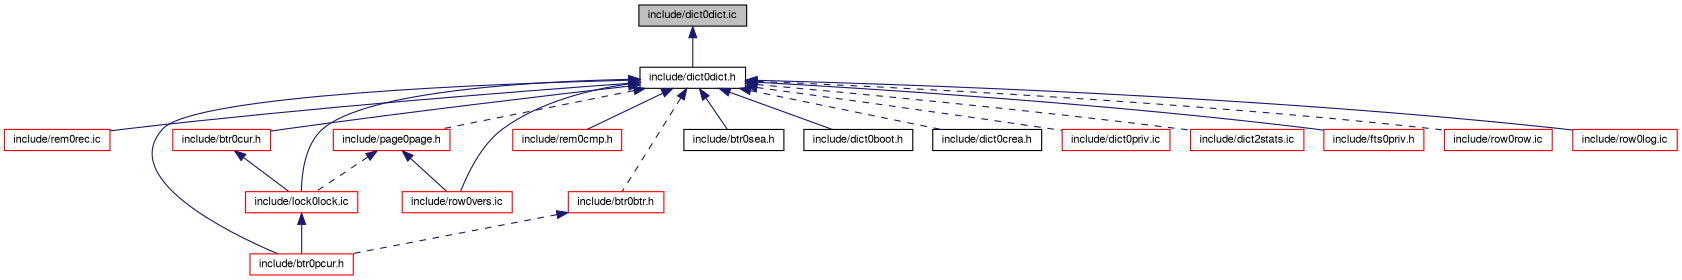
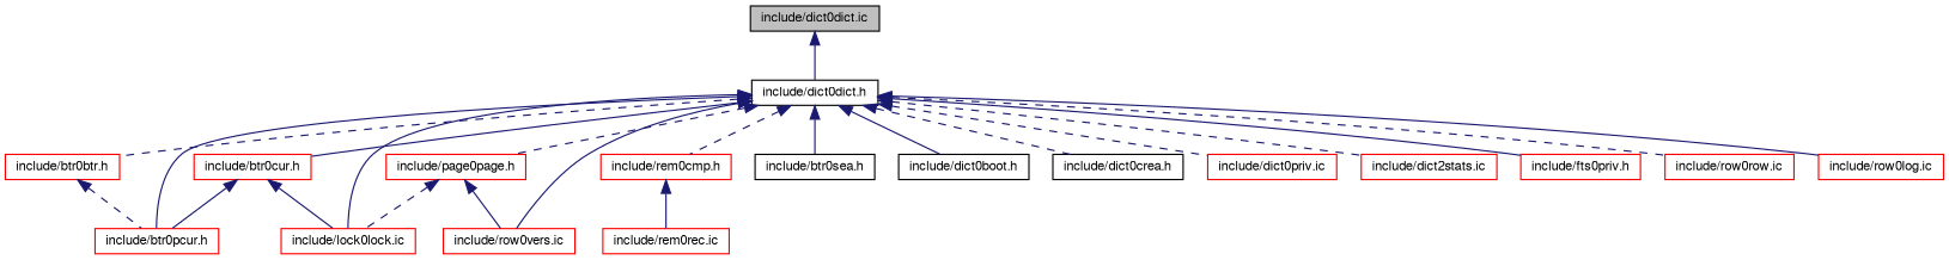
  digraph {
    node [color=red fontname=FreeSans fontsize=10 shape=record]
    edge [color=midnightblue dir=back fontname=FreeSans fontsize=10 labelfontname=FreeSans labelfontsize=10 style=solid]
    n1 [color=black fillcolor=grey75 fontcolor=black height=0.2 label="include/dict0dict.ic" style=filled width=0.4]
    n2 [color=black height=0.2 label="include/dict0dict.h" width=0.4]
    n3 [height=0.2 label="include/rem0rec.ic" width=0.4]
    n4 [height=0.2 label="include/btr0btr.h" width=0.4]
    n5 [height=0.2 label="include/btr0pcur.h" width=0.4]
    n6 [height=0.2 label="include/page0page.h" width=0.4]
    n7 [height=0.2 label="include/lock0lock.ic" width=0.4]
    n8 [height=0.2 label="include/row0vers.ic" width=0.4]
    n9 [height=0.2 label="include/rem0cmp.h" width=0.4]
    n10 [height=0.2 label="include/btr0cur.h" width=0.4]
    n11 [color=black height=0.2 label="include/btr0sea.h" width=0.4]
    n12 [color=black height=0.2 label="include/dict0boot.h" width=0.4]
    n13 [color=black height=0.2 label="include/dict0crea.h" width=0.4]
    n14 [height=0.2 label="include/dict0priv.ic" width=0.4]
    n15 [height=0.2 label="include/dict2stats.ic" width=0.4]
    n16 [height=0.2 label="include/fts0priv.h" width=0.4]
    n17 [height=0.2 label="include/row0row.ic" width=0.4]
    n18 [height=0.2 label="include/row0log.ic" width=0.4]
    n1 -> n2
-   n2 -> n3
+   n9 -> n3
    n2 -> n4 [style=dashed]
    n2 -> n5
    n2 -> n6 [style=dashed]
    n2 -> n7
    n2 -> n8
-   n2 -> n9
+   n2 -> n9 [style=dashed]
    n2 -> n10
    n2 -> n11
    n2 -> n12
    n2 -> n13 [style=dashed]
    n2 -> n14 [style=dashed]
    n2 -> n15 [style=dashed]
    n2 -> n16
    n2 -> n17 [style=dashed]
    n2 -> n18
    n4 -> n5 [style=dashed]
    n6 -> n7 [style=dashed]
    n6 -> n8
-   n7 -> n5
+   n10 -> n5
    n10 -> n7
  }
